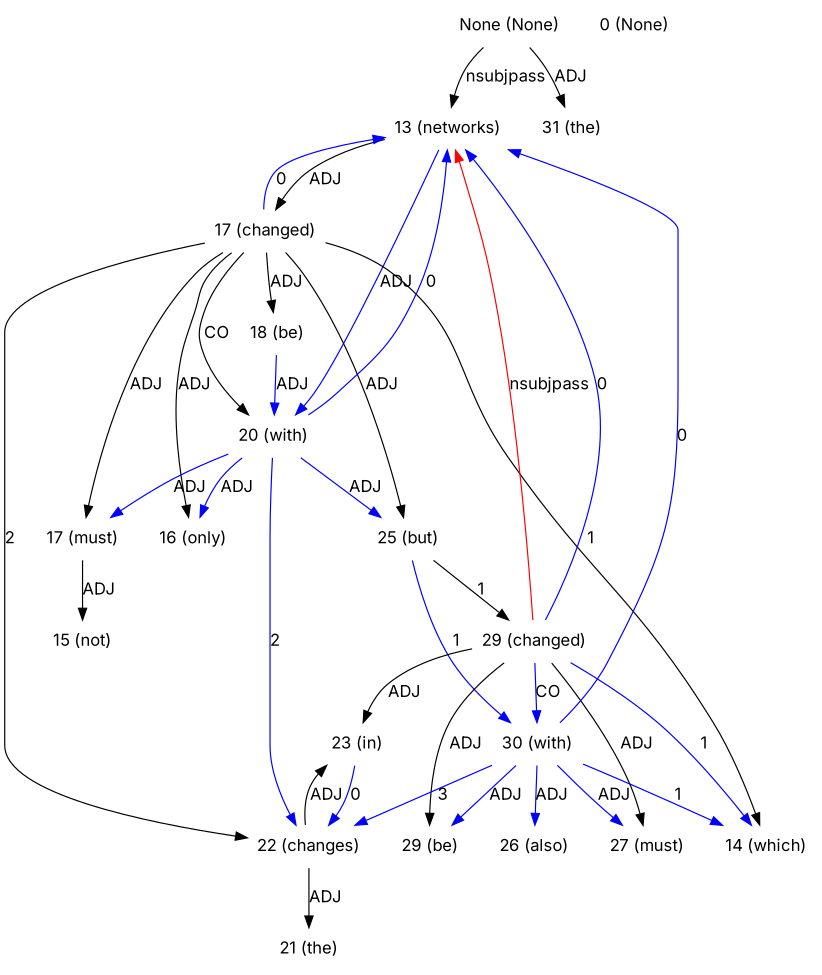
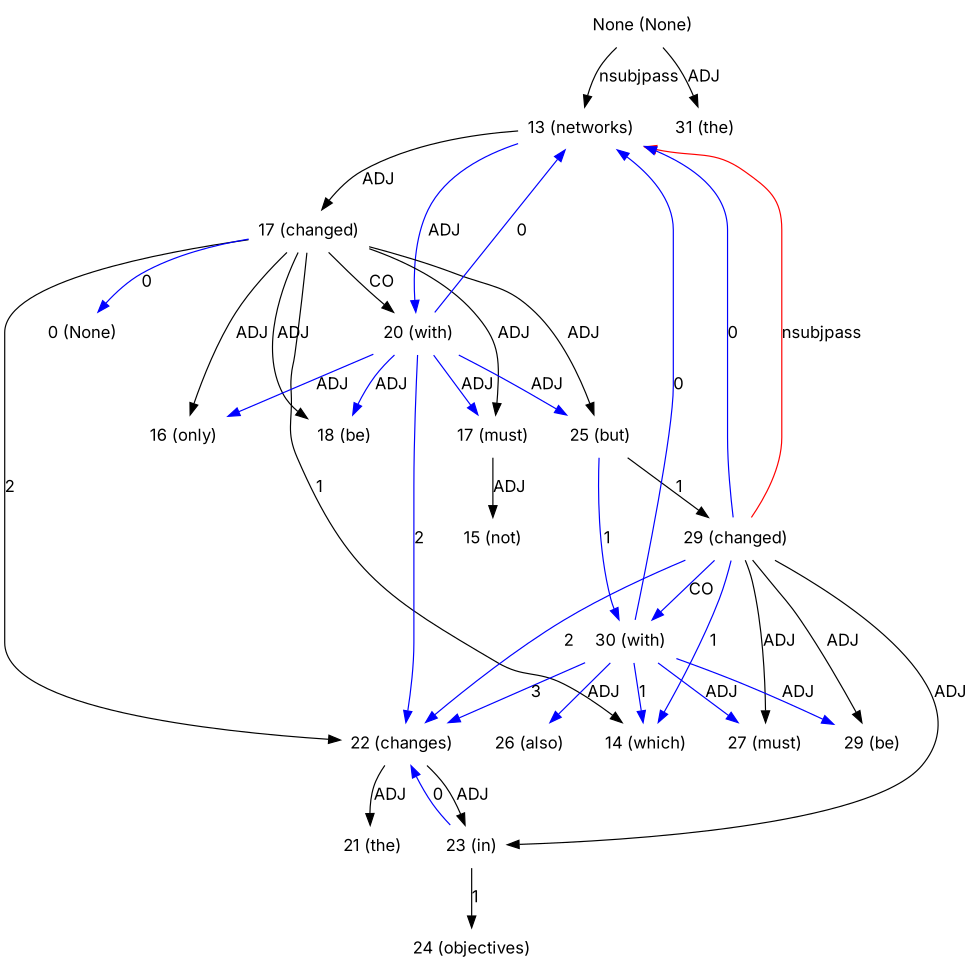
  digraph {
    fontname=Inter
    node [fontname=Inter shape=plaintext]
    edge [dir=forward fontname=Inter color=blue]
    n1 [label="None (None)"]
    n2 [label="13 (networks)"]
    n3 [label="31 (the)"]
    n4 [label="17 (changed)"]
    n5 [label="20 (with)"]
    n6 [label="14 (which)"]
    n7 [label="16 (only)"]
    n8 [label="17 (must)"]
    n9 [label="18 (be)"]
    n10 [label="22 (changes)"]
    n11 [label="25 (but)"]
    n12 [label="0 (None)"]
    n13 [label="15 (not)"]
    n14 [label="21 (the)"]
    n15 [label="23 (in)"]
    n16 [label="29 (changed)"]
    n17 [label="30 (with)"]
    n18 [label="27 (must)"]
    n19 [label="29 (be)"]
    n20 [label="26 (also)"]
+   n21 [label="24 (objectives)"]
    n1 -> n2 [label=nsubjpass color=""]
    n1 -> n3 [label=ADJ color=""]
    n2 -> n4 [label=ADJ color=""]
    n2 -> n5 [label=ADJ]
-   n4 -> n2 [label=0]
+   n4 -> n12 [label=0]
    n4 -> n5 [label=CO color=""]
    n4 -> n6 [label=1 color=""]
    n4 -> n7 [label=ADJ color=""]
    n4 -> n8 [label=ADJ color=""]
    n4 -> n9 [label=ADJ color=""]
    n4 -> n10 [label=2 color=""]
    n4 -> n11 [label=ADJ color=""]
    n5 -> n2 [label=0]
    n5 -> n7 [label=ADJ]
    n5 -> n8 [label=ADJ]
-   n9 -> n5 [label=ADJ]
+   n5 -> n9 [label=ADJ]
    n5 -> n10 [label=2]
    n5 -> n11 [label=ADJ]
    n8 -> n13 [label=ADJ color=""]
    n10 -> n14 [label=ADJ color=""]
    n10 -> n15 [label=ADJ color=""]
    n11 -> n16 [label=1 color=""]
    n11 -> n17 [label=1]
    n15 -> n10 [label=0]
+   n15 -> n21 [label=1 color=""]
    n16 -> n2 [color=red label=nsubjpass]
    n16 -> n2 [label=0]
    n16 -> n6 [label=1]
+   n16 -> n10 [label=2]
    n16 -> n15 [label=ADJ color=""]
    n16 -> n17 [label=CO]
    n16 -> n18 [label=ADJ color=""]
    n16 -> n19 [label=ADJ color=""]
    n17 -> n2 [label=0]
    n17 -> n6 [label=1]
    n17 -> n10 [label=3]
    n17 -> n18 [label=ADJ]
    n17 -> n19 [label=ADJ]
    n17 -> n20 [label=ADJ]
  }
